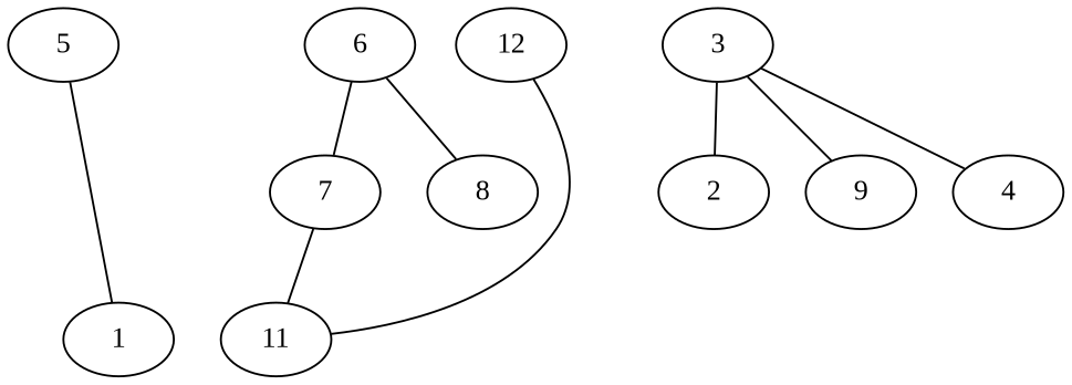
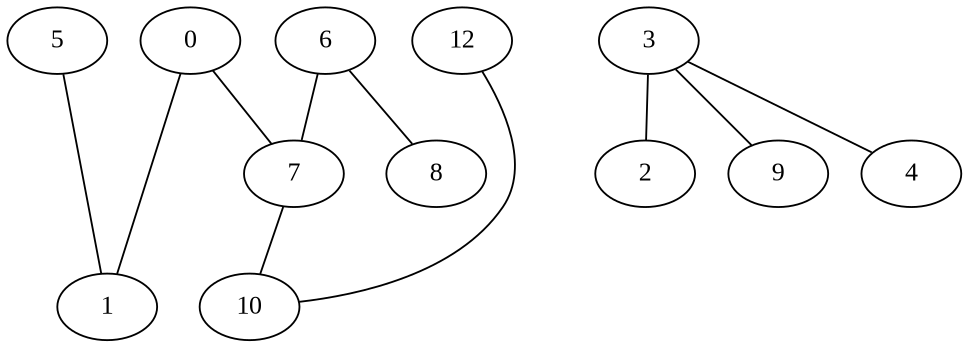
  strict graph {
    fontname="Liberation Serif"
    node [fontname="Liberation Serif" weight=0]
    edge [fontname="Liberation Serif" weight=0]
    5
    1
    n3 [label=12]
-   10 [label=11]
+   10
    6
    7
    8
    3
    2
    9
    4
+   0
    5 -- 1
    n3 -- 10
    6 -- 7
    6 -- 8
    7 -- 10
    3 -- 2
    3 -- 9
    3 -- 4
+   0 -- 1
+   0 -- 7
  }
